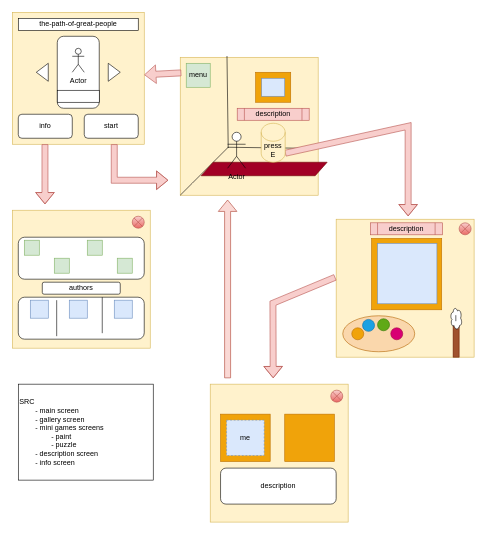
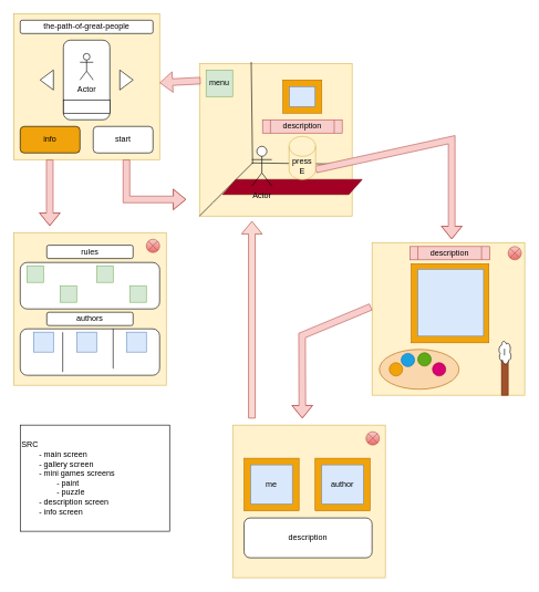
  <mxCell id="0" />
  <mxCell id="1" parent="0" />
  <mxCell id="2" value="" style="whiteSpace=wrap;html=1;aspect=fixed;fillColor=#fff2cc;strokeColor=#d6b656;" vertex="1" parent="1"><mxGeometry x="20" y="20" width="220" height="220" as="geometry" /></mxCell>
  <mxCell id="3" value="" style="rounded=1;whiteSpace=wrap;html=1;" vertex="1" parent="1"><mxGeometry x="95" y="60" width="70" height="120" as="geometry" /></mxCell>
- <mxCell id="4" value="the-path-of-great-people" style="whiteSpace=wrap;html=1;rounded=0;" vertex="1" parent="1"><mxGeometry x="30" y="30" width="200" height="20" as="geometry" /></mxCell>
+ <mxCell id="4" value="the-path-of-great-people" style="rounded=1;whiteSpace=wrap;html=1;" vertex="1" parent="1"><mxGeometry x="30" y="30" width="200" height="20" as="geometry" /></mxCell>
  <mxCell id="5" value="" style="triangle;whiteSpace=wrap;html=1;direction=west;" vertex="1" parent="1"><mxGeometry x="60" y="105" width="20" height="30" as="geometry" /></mxCell>
  <mxCell id="6" value="" style="triangle;whiteSpace=wrap;html=1;" vertex="1" parent="1"><mxGeometry x="180" y="105" width="20" height="30" as="geometry" /></mxCell>
  <mxCell id="7" value="" style="rounded=0;whiteSpace=wrap;html=1;" vertex="1" parent="1"><mxGeometry x="95" y="150" width="70" height="20" as="geometry" /></mxCell>
  <mxCell id="8" value="Actor" style="shape=umlActor;verticalLabelPosition=bottom;verticalAlign=top;html=1;outlineConnect=0;" vertex="1" parent="1"><mxGeometry x="120" y="80" width="20" height="40" as="geometry" /></mxCell>
  <mxCell id="9" value="start" style="rounded=1;whiteSpace=wrap;html=1;" vertex="1" parent="1"><mxGeometry x="140" y="190" width="90" height="40" as="geometry" /></mxCell>
- <mxCell id="10" value="info" style="rounded=1;whiteSpace=wrap;html=1;" vertex="1" parent="1"><mxGeometry x="30" y="190" width="90" height="40" as="geometry" /></mxCell>
+ <mxCell id="10" value="info" style="rounded=1;whiteSpace=wrap;html=1;fillColor=#f0a30a;" vertex="1" parent="1"><mxGeometry x="30" y="190" width="90" height="40" as="geometry" /></mxCell>
  <mxCell id="11" value="" style="shape=flexArrow;endArrow=classic;html=1;rounded=0;fillColor=#f8cecc;strokeColor=#b85450;" edge="1" parent="1"><mxGeometry width="50" height="50" relative="1" as="geometry"><mxPoint x="74.5" y="240" as="sourcePoint" /><mxPoint x="74.5" y="340" as="targetPoint" /><Array as="points"><mxPoint x="74.5" y="300" /></Array></mxGeometry></mxCell>
  <mxCell id="12" value="" style="whiteSpace=wrap;html=1;aspect=fixed;fillColor=#fff2cc;strokeColor=#d6b656;" vertex="1" parent="1"><mxGeometry x="20" y="350" width="230" height="230" as="geometry" /></mxCell>
  <mxCell id="13" value="" style="shape=flexArrow;endArrow=classic;html=1;rounded=0;fillColor=#f8cecc;strokeColor=#b85450;" edge="1" parent="1"><mxGeometry width="50" height="50" relative="1" as="geometry"><mxPoint x="190" y="240" as="sourcePoint" /><mxPoint x="280" y="300" as="targetPoint" /><Array as="points"><mxPoint x="190" y="300" /></Array></mxGeometry></mxCell>
  <mxCell id="14" value="" style="whiteSpace=wrap;html=1;aspect=fixed;fillColor=#fff2cc;strokeColor=#d6b656;" vertex="1" parent="1"><mxGeometry x="300" y="95" width="230" height="230" as="geometry" /></mxCell>
  <mxCell id="15" value="" style="rounded=1;whiteSpace=wrap;html=1;" vertex="1" parent="1"><mxGeometry x="30" y="395" width="210" height="70" as="geometry" /></mxCell>
  <mxCell id="16" value="" style="rounded=1;whiteSpace=wrap;html=1;" vertex="1" parent="1"><mxGeometry x="30" y="495" width="210" height="70" as="geometry" /></mxCell>
  <mxCell id="17" value="" style="whiteSpace=wrap;html=1;aspect=fixed;fillColor=#dae8fc;strokeColor=#6c8ebf;" vertex="1" parent="1"><mxGeometry x="50" y="500" width="30" height="30" as="geometry" /></mxCell>
  <mxCell id="18" value="" style="whiteSpace=wrap;html=1;aspect=fixed;fillColor=#dae8fc;strokeColor=#6c8ebf;" vertex="1" parent="1"><mxGeometry x="115" y="500" width="30" height="30" as="geometry" /></mxCell>
  <mxCell id="19" value="" style="whiteSpace=wrap;html=1;aspect=fixed;fillColor=#dae8fc;strokeColor=#6c8ebf;" vertex="1" parent="1"><mxGeometry x="190" y="500" width="30" height="30" as="geometry" /></mxCell>
  <mxCell id="20" value="" style="endArrow=none;html=1;rounded=0;" edge="1" parent="1"><mxGeometry width="50" height="50" relative="1" as="geometry"><mxPoint x="94" y="500" as="sourcePoint" /><mxPoint x="94" y="560" as="targetPoint" /></mxGeometry></mxCell>
  <mxCell id="21" value="" style="endArrow=none;html=1;rounded=0;" edge="1" parent="1"><mxGeometry width="50" height="50" relative="1" as="geometry"><mxPoint x="170" y="495" as="sourcePoint" /><mxPoint x="170" y="555" as="targetPoint" /></mxGeometry></mxCell>
  <mxCell id="22" value="authors" style="rounded=1;whiteSpace=wrap;html=1;" vertex="1" parent="1"><mxGeometry x="70" y="470" width="130" height="20" as="geometry" /></mxCell>
+ <mxCell id="23" value="rules" style="rounded=1;whiteSpace=wrap;html=1;" vertex="1" parent="1"><mxGeometry x="70" y="369" width="130" height="20" as="geometry" /></mxCell>
  <mxCell id="24" value="" style="whiteSpace=wrap;html=1;aspect=fixed;fillColor=#d5e8d4;strokeColor=#82b366;" vertex="1" parent="1"><mxGeometry x="145" y="400" width="25" height="25" as="geometry" /></mxCell>
  <mxCell id="25" value="" style="whiteSpace=wrap;html=1;aspect=fixed;fillColor=#d5e8d4;strokeColor=#82b366;" vertex="1" parent="1"><mxGeometry x="195" y="430" width="25" height="25" as="geometry" /></mxCell>
  <mxCell id="26" value="" style="endArrow=none;html=1;rounded=0;" edge="1" parent="1"><mxGeometry width="50" height="50" relative="1" as="geometry"><mxPoint x="300" y="325" as="sourcePoint" /><mxPoint x="380" y="245" as="targetPoint" /><Array as="points"><mxPoint x="320" y="305" /></Array></mxGeometry></mxCell>
  <mxCell id="27" value="" style="endArrow=none;html=1;rounded=0;entryX=1;entryY=0.661;entryDx=0;entryDy=0;entryPerimeter=0;" edge="1" parent="1" target="14"><mxGeometry width="50" height="50" relative="1" as="geometry"><mxPoint x="379" y="245" as="sourcePoint" /><mxPoint x="479" y="245" as="targetPoint" /></mxGeometry></mxCell>
  <mxCell id="28" value="" style="endArrow=none;html=1;rounded=0;entryX=0.339;entryY=-0.009;entryDx=0;entryDy=0;entryPerimeter=0;" edge="1" parent="1" target="14"><mxGeometry width="50" height="50" relative="1" as="geometry"><mxPoint x="380" y="246" as="sourcePoint" /><mxPoint x="380" y="146" as="targetPoint" /></mxGeometry></mxCell>
  <mxCell id="29" value="" style="shape=parallelogram;perimeter=parallelogramPerimeter;whiteSpace=wrap;html=1;fixedSize=1;fillColor=#a20025;fontColor=#ffffff;strokeColor=#6F0000;" vertex="1" parent="1"><mxGeometry x="335" y="270" width="210" height="22.5" as="geometry" /></mxCell>
  <mxCell id="30" value="" style="shape=flexArrow;endArrow=classic;html=1;rounded=0;fillColor=#f8cecc;strokeColor=#b85450;exitX=1;exitY=1;exitDx=0;exitDy=-15;exitPerimeter=0;" edge="1" parent="1" source="31"><mxGeometry width="50" height="50" relative="1" as="geometry"><mxPoint x="680" y="150" as="sourcePoint" /><mxPoint x="680" y="360" as="targetPoint" /><Array as="points"><mxPoint x="680" y="210" /></Array></mxGeometry></mxCell>
  <mxCell id="31" value="press&lt;br&gt;E" style="shape=cylinder3;whiteSpace=wrap;html=1;boundedLbl=1;backgroundOutline=1;size=15;fillColor=#fff2cc;strokeColor=#d6b656;" vertex="1" parent="1"><mxGeometry x="435" y="205" width="40" height="65" as="geometry" /></mxCell>
  <mxCell id="32" value="" style="whiteSpace=wrap;html=1;aspect=fixed;fillColor=#fff2cc;strokeColor=#d6b656;" vertex="1" parent="1"><mxGeometry x="560" y="365" width="230" height="230" as="geometry" /></mxCell>
  <mxCell id="33" value="" style="rounded=0;whiteSpace=wrap;html=1;fillColor=#f0a30a;strokeColor=#BD7000;fontColor=#000000;" vertex="1" parent="1"><mxGeometry x="619" y="397" width="117" height="119" as="geometry" /></mxCell>
  <mxCell id="34" value="" style="rounded=0;whiteSpace=wrap;html=1;fillColor=#dae8fc;strokeColor=#6c8ebf;" vertex="1" parent="1"><mxGeometry x="629" y="405.19" width="99" height="100.81" as="geometry" /></mxCell>
  <mxCell id="35" value="description" style="shape=process;whiteSpace=wrap;html=1;backgroundOutline=1;fillColor=#f8cecc;strokeColor=#b85450;" vertex="1" parent="1"><mxGeometry x="617" y="371" width="120" height="20" as="geometry" /></mxCell>
  <mxCell id="36" value="" style="group" vertex="1" connectable="0" parent="1"><mxGeometry x="571" y="526" width="120" height="60" as="geometry" /></mxCell>
  <mxCell id="37" value="" style="ellipse;whiteSpace=wrap;html=1;fillColor=#fad7ac;strokeColor=#b46504;" vertex="1" parent="36"><mxGeometry width="120" height="60" as="geometry" /></mxCell>
  <mxCell id="38" value="" style="ellipse;whiteSpace=wrap;html=1;aspect=fixed;fillColor=#f0a30a;fontColor=#000000;strokeColor=#BD7000;" vertex="1" parent="36"><mxGeometry x="15" y="20" width="20" height="20" as="geometry" /></mxCell>
  <mxCell id="39" value="" style="ellipse;whiteSpace=wrap;html=1;aspect=fixed;fillColor=#60a917;fontColor=#ffffff;strokeColor=#2D7600;" vertex="1" parent="36"><mxGeometry x="58" y="5" width="20" height="20" as="geometry" /></mxCell>
  <mxCell id="40" value="" style="ellipse;whiteSpace=wrap;html=1;aspect=fixed;fillColor=#1ba1e2;fontColor=#ffffff;strokeColor=#006EAF;" vertex="1" parent="36"><mxGeometry x="33" y="6" width="20" height="20" as="geometry" /></mxCell>
  <mxCell id="41" value="" style="ellipse;whiteSpace=wrap;html=1;aspect=fixed;fillColor=#d80073;fontColor=#ffffff;strokeColor=#A50040;" vertex="1" parent="36"><mxGeometry x="80" y="20" width="20" height="20" as="geometry" /></mxCell>
  <mxCell id="42" value="" style="rounded=0;whiteSpace=wrap;html=1;fillColor=#a0522d;fontColor=#ffffff;strokeColor=#6D1F00;" vertex="1" parent="1"><mxGeometry x="755" y="535" width="10" height="60" as="geometry" /></mxCell>
  <mxCell id="43" value="" style="ellipse;shape=cloud;whiteSpace=wrap;html=1;" vertex="1" parent="1"><mxGeometry x="750" y="510" width="20" height="40" as="geometry" /></mxCell>
  <mxCell id="44" value="" style="endArrow=none;html=1;rounded=0;" edge="1" parent="1"><mxGeometry width="50" height="50" relative="1" as="geometry"><mxPoint x="759.5" y="525" as="sourcePoint" /><mxPoint x="759.5" y="535" as="targetPoint" /></mxGeometry></mxCell>
  <mxCell id="45" value="" style="rounded=0;whiteSpace=wrap;html=1;fillColor=#f0a30a;strokeColor=#BD7000;fontColor=#000000;" vertex="1" parent="1"><mxGeometry x="425.75" y="120" width="58.5" height="50" as="geometry" /></mxCell>
  <mxCell id="46" value="" style="rounded=0;whiteSpace=wrap;html=1;fillColor=#dae8fc;strokeColor=#6c8ebf;" vertex="1" parent="1"><mxGeometry x="435.75" y="130" width="38.5" height="30" as="geometry" /></mxCell>
  <mxCell id="47" value="description" style="shape=process;whiteSpace=wrap;html=1;backgroundOutline=1;fillColor=#f8cecc;strokeColor=#b85450;" vertex="1" parent="1"><mxGeometry x="395" y="180" width="120" height="20" as="geometry" /></mxCell>
  <mxCell id="48" value="SRC&amp;nbsp;&lt;br&gt;&lt;span style=&quot;&quot;&gt;&#09;&lt;/span&gt;&lt;span style=&quot;white-space: pre;&quot;&gt;&#09;&lt;/span&gt;- main screen&lt;br&gt;&lt;span style=&quot;&quot;&gt;&#09;&lt;/span&gt;&lt;span style=&quot;white-space: pre;&quot;&gt;&#09;&lt;/span&gt;-&amp;nbsp;gallery screen&lt;br&gt;&lt;span style=&quot;white-space: pre;&quot;&gt;&#09;&lt;/span&gt;- mini games screens&lt;br&gt;&lt;span style=&quot;white-space: pre;&quot;&gt;&#09;&lt;/span&gt;&lt;span style=&quot;white-space: pre;&quot;&gt;&#09;&lt;/span&gt;- paint&lt;br&gt;&lt;span style=&quot;white-space: pre;&quot;&gt;&#09;&lt;/span&gt;&lt;span style=&quot;white-space: pre;&quot;&gt;&#09;&lt;/span&gt;- puzzle&lt;br&gt;&lt;span style=&quot;white-space: pre;&quot;&gt;&#09;&lt;/span&gt;- description screen&lt;br&gt;&lt;span style=&quot;white-space: pre;&quot;&gt;&#09;&lt;/span&gt;- info screen" style="rounded=0;whiteSpace=wrap;html=1;align=left;" vertex="1" parent="1"><mxGeometry x="30" y="640" width="225" height="160" as="geometry" /></mxCell>
  <mxCell id="49" value="Actor" style="shape=umlActor;verticalLabelPosition=bottom;verticalAlign=top;html=1;outlineConnect=0;" vertex="1" parent="1"><mxGeometry x="379" y="220" width="30" height="60" as="geometry" /></mxCell>
  <mxCell id="50" value="" style="shape=flexArrow;endArrow=classic;html=1;rounded=0;fillColor=#f8cecc;strokeColor=#b85450;exitX=-0.007;exitY=0.421;exitDx=0;exitDy=0;exitPerimeter=0;" edge="1" parent="1" source="32"><mxGeometry width="50" height="50" relative="1" as="geometry"><mxPoint x="454.58" y="445" as="sourcePoint" /><mxPoint x="455" y="630" as="targetPoint" /><Array as="points"><mxPoint x="454.58" y="505" /></Array></mxGeometry></mxCell>
  <mxCell id="51" value="" style="whiteSpace=wrap;html=1;aspect=fixed;fillColor=#fff2cc;strokeColor=#d6b656;" vertex="1" parent="1"><mxGeometry x="350" y="640" width="230" height="230" as="geometry" /></mxCell>
  <mxCell id="52" value="" style="rounded=0;whiteSpace=wrap;html=1;fillColor=#f0a30a;strokeColor=#BD7000;fontColor=#000000;" vertex="1" parent="1"><mxGeometry x="367.25" y="690" width="82.75" height="79" as="geometry" /></mxCell>
- <mxCell id="53" value="me" style="rounded=0;whiteSpace=wrap;html=1;fillColor=#dae8fc;strokeColor=#6c8ebf;dashed=1;" vertex="1" parent="1"><mxGeometry x="377.25" y="700" width="62.75" height="59" as="geometry" /></mxCell>
+ <mxCell id="53" value="me" style="rounded=0;whiteSpace=wrap;html=1;fillColor=#dae8fc;strokeColor=#6c8ebf;" vertex="1" parent="1"><mxGeometry x="377.25" y="700" width="62.75" height="59" as="geometry" /></mxCell>
  <mxCell id="54" value="" style="rounded=0;whiteSpace=wrap;html=1;fillColor=#f0a30a;strokeColor=#BD7000;fontColor=#000000;" vertex="1" parent="1"><mxGeometry x="474.25" y="690" width="82.75" height="79" as="geometry" /></mxCell>
+ <mxCell id="55" value="author" style="rounded=0;whiteSpace=wrap;html=1;fillColor=#dae8fc;strokeColor=#6c8ebf;" vertex="1" parent="1"><mxGeometry x="484.25" y="700" width="62.75" height="59" as="geometry" /></mxCell>
  <mxCell id="56" value="description" style="rounded=1;whiteSpace=wrap;html=1;" vertex="1" parent="1"><mxGeometry x="367.25" y="780" width="192.75" height="60" as="geometry" /></mxCell>
  <mxCell id="57" value="" style="shape=flexArrow;endArrow=classic;html=1;rounded=0;fillColor=#fad9d5;strokeColor=#ae4132;" edge="1" parent="1"><mxGeometry width="50" height="50" relative="1" as="geometry"><mxPoint x="379" y="630" as="sourcePoint" /><mxPoint x="379" y="332.5" as="targetPoint" /></mxGeometry></mxCell>
  <mxCell id="58" value="menu" style="whiteSpace=wrap;html=1;aspect=fixed;fillColor=#d5e8d4;strokeColor=#82b366;" vertex="1" parent="1"><mxGeometry x="310" y="105" width="40" height="40" as="geometry" /></mxCell>
  <mxCell id="59" value="" style="shape=flexArrow;endArrow=classic;html=1;rounded=0;exitX=0.007;exitY=0.113;exitDx=0;exitDy=0;exitPerimeter=0;fillColor=#f8cecc;strokeColor=#b85450;" edge="1" parent="1" source="14" target="2"><mxGeometry width="50" height="50" relative="1" as="geometry"><mxPoint x="270" y="120" as="sourcePoint" /><mxPoint x="320" y="70" as="targetPoint" /></mxGeometry></mxCell>
  <mxCell id="60" value="" style="whiteSpace=wrap;html=1;aspect=fixed;fillColor=#d5e8d4;strokeColor=#82b366;" vertex="1" parent="1"><mxGeometry x="40" y="400" width="25" height="25" as="geometry" /></mxCell>
  <mxCell id="61" value="" style="whiteSpace=wrap;html=1;aspect=fixed;fillColor=#d5e8d4;strokeColor=#82b366;" vertex="1" parent="1"><mxGeometry x="90" y="430" width="25" height="25" as="geometry" /></mxCell>
  <mxCell id="62" value="" style="shape=sumEllipse;perimeter=ellipsePerimeter;whiteSpace=wrap;html=1;backgroundOutline=1;fillColor=#f8cecc;gradientColor=#ea6b66;strokeColor=#b85450;" vertex="1" parent="1"><mxGeometry x="220" y="360" width="20" height="20" as="geometry" /></mxCell>
  <mxCell id="63" value="" style="shape=sumEllipse;perimeter=ellipsePerimeter;whiteSpace=wrap;html=1;backgroundOutline=1;fillColor=#f8cecc;gradientColor=#ea6b66;strokeColor=#b85450;" vertex="1" parent="1"><mxGeometry x="765" y="371" width="20" height="20" as="geometry" /></mxCell>
  <mxCell id="64" value="" style="shape=sumEllipse;perimeter=ellipsePerimeter;whiteSpace=wrap;html=1;backgroundOutline=1;fillColor=#f8cecc;gradientColor=#ea6b66;strokeColor=#b85450;" vertex="1" parent="1"><mxGeometry x="551" y="650" width="20" height="20" as="geometry" /></mxCell>
